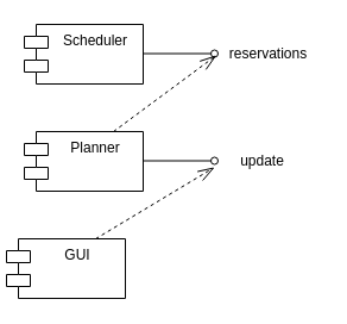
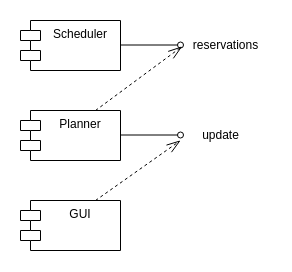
  <mxCell id="0" />
  <mxCell id="1" parent="0" />
  <mxCell id="2" value="Scheduler" style="shape=module;align=left;spacingLeft=20;align=center;verticalAlign=top;whiteSpace=wrap;html=1;" vertex="1" parent="1"><mxGeometry x="20" y="20" width="100" height="50" as="geometry" /></mxCell>
  <mxCell id="3" value="Planner" style="shape=module;align=left;spacingLeft=20;align=center;verticalAlign=top;whiteSpace=wrap;html=1;" vertex="1" parent="1"><mxGeometry x="20" y="110" width="100" height="50" as="geometry" /></mxCell>
- <mxCell id="4" value="GUI" style="shape=module;align=left;spacingLeft=20;align=center;verticalAlign=top;whiteSpace=wrap;html=1;" vertex="1" parent="1"><mxGeometry x="5" y="200" width="100" height="50" as="geometry" /></mxCell>
+ <mxCell id="4" value="GUI" style="shape=module;align=left;spacingLeft=20;align=center;verticalAlign=top;whiteSpace=wrap;html=1;" vertex="1" parent="1"><mxGeometry x="20" y="200" width="100" height="50" as="geometry" /></mxCell>
  <mxCell id="5" value="" style="endArrow=oval;html=1;rounded=0;endFill=0;" edge="1" parent="1"><mxGeometry width="50" height="50" relative="1" as="geometry"><mxPoint x="120" y="44.5" as="sourcePoint" /><mxPoint x="180" y="44.5" as="targetPoint" /></mxGeometry></mxCell>
  <mxCell id="6" value="" style="endArrow=oval;html=1;rounded=0;endFill=0;" edge="1" parent="1"><mxGeometry width="50" height="50" relative="1" as="geometry"><mxPoint x="120" y="134.5" as="sourcePoint" /><mxPoint x="180" y="134.5" as="targetPoint" /></mxGeometry></mxCell>
  <mxCell id="7" value="reservations" style="text;html=1;align=center;verticalAlign=middle;resizable=0;points=[];autosize=1;strokeColor=none;fillColor=none;" vertex="1" parent="1"><mxGeometry x="180" y="30" width="90" height="30" as="geometry" /></mxCell>
  <mxCell id="8" value="update" style="text;html=1;align=center;verticalAlign=middle;resizable=0;points=[];autosize=1;strokeColor=none;fillColor=none;" vertex="1" parent="1"><mxGeometry x="190" y="120" width="60" height="30" as="geometry" /></mxCell>
  <mxCell id="9" value="" style="endArrow=openThin;dashed=1;endFill=0;endSize=12;html=1;rounded=0;exitX=0.75;exitY=0;exitDx=0;exitDy=0;" edge="1" parent="1" source="4"><mxGeometry width="160" relative="1" as="geometry"><mxPoint x="140" y="180" as="sourcePoint" /><mxPoint x="180" y="140" as="targetPoint" /></mxGeometry></mxCell>
  <mxCell id="10" value="" style="endArrow=openThin;dashed=1;endFill=0;endSize=12;html=1;rounded=0;exitX=0.75;exitY=0;exitDx=0;exitDy=0;entryX=0.018;entryY=0.533;entryDx=0;entryDy=0;entryPerimeter=0;" edge="1" parent="1" target="7"><mxGeometry width="160" relative="1" as="geometry"><mxPoint x="95" y="110" as="sourcePoint" /><mxPoint x="180" y="50" as="targetPoint" /></mxGeometry></mxCell>
